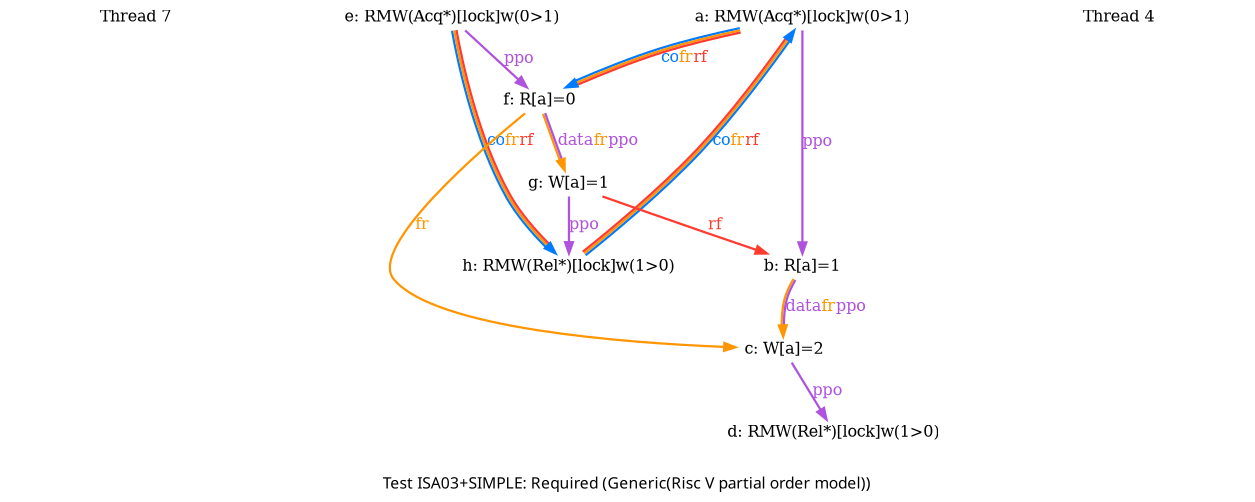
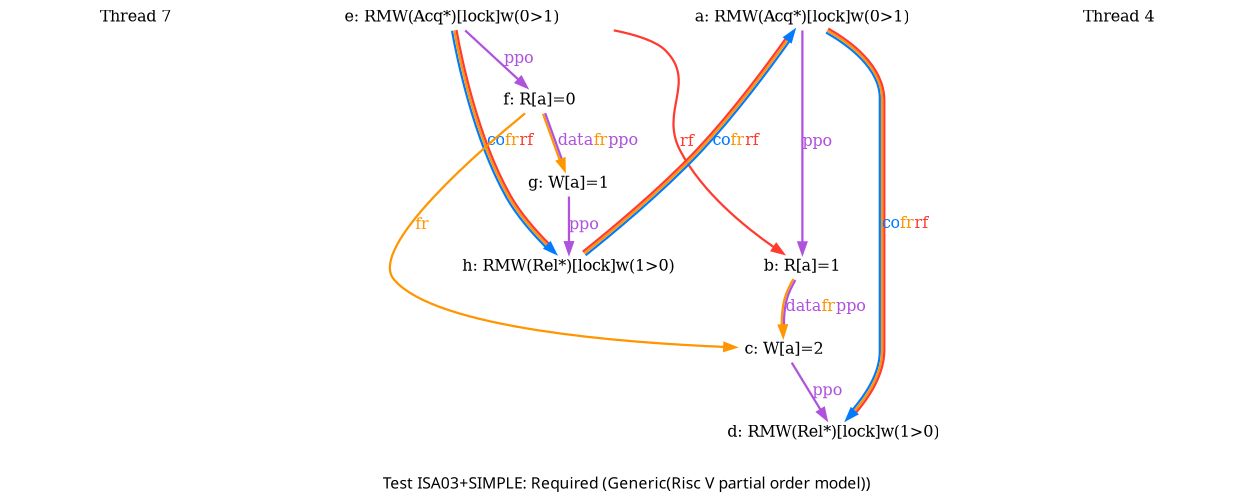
  digraph {
    fontname="SF Pro Display"
    fontsize=14
    label="Test ISA03+SIMPLE: Required (Generic(Risc V partial order model))"
    splines=spline
    node [fixedsize=false fontsize=14 shape=none]
    edge [arrowsize=1.000000 color="#AF52DE" fontsize=14 penwidth=2.000000]
    n1 [fixedsize=true height=0.281250 label="Thread 7" width=3.250000]
    n2 [height=0.194444 label="a: RMW(Acq*)[lock]w(0>1)" width=4.083333]
    n3 [height=0.194444 label="b: R[a]=1" width=1.166667]
    n4 [height=0.194444 label="d: RMW(Rel*)[lock]w(1>0)" width=4.083333]
    n5 [height=0.194444 label="c: W[a]=2" width=1.166667]
    n6 [fixedsize=true height=0.281250 label="Thread 4" width=3.250000]
    n7 [height=0.194444 label="e: RMW(Acq*)[lock]w(0>1)" width=4.083333]
    n8 [height=0.194444 label="f: R[a]=0" width=1.166667]
    n9 [height=0.194444 label="h: RMW(Rel*)[lock]w(1>0)" width=4.083333]
    n10 [height=0.194444 label="g: W[a]=1" width=1.166667]
    n2 -> n3 [label=<<font color="#AF52DE">ppo</font>>]
-   n2 -> n8 [color="#007AFF:#FF9500:#FF3B30" label=<<font color="#007AFF">co</font><font color="#FF9500">fr</font><font color="#FF3B30">rf</font>>]
+   n2 -> n4 [color="#007AFF:#FF9500:#FF3B30" label=<<font color="#007AFF">co</font><font color="#FF9500">fr</font><font color="#FF3B30">rf</font>>]
    n3 -> n5 [color="#FF9500:#AF52DE" label=<<font color="#AF52DE">data</font><font color="#FF9500">fr</font><font color="#AF52DE">ppo</font>>]
    n5 -> n4 [label=<<font color="#AF52DE">ppo</font>>]
    n7 -> n8 [label=<<font color="#AF52DE">ppo</font>>]
    n7 -> n9 [color="#007AFF:#FF9500:#FF3B30" label=<<font color="#007AFF">co</font><font color="#FF9500">fr</font><font color="#FF3B30">rf</font>>]
    n8 -> n5 [color="#FF9500" label=<<font color="#FF9500">fr</font>>]
    n8 -> n10 [color="#FF9500:#AF52DE" label=<<font color="#AF52DE">data</font><font color="#FF9500">fr</font><font color="#AF52DE">ppo</font>>]
    n9 -> n2 [color="#007AFF:#FF9500:#FF3B30" label=<<font color="#007AFF">co</font><font color="#FF9500">fr</font><font color="#FF3B30">rf</font>>]
-   n10 -> n3 [color="#FF3B30" label=<<font color="#FF3B30">rf</font>>]
+   n7 -> n3 [color="#FF3B30" label=<<font color="#FF3B30">rf</font>>]
    n10 -> n9 [label=<<font color="#AF52DE">ppo</font>>]
  }
